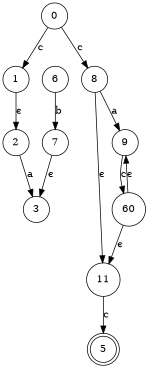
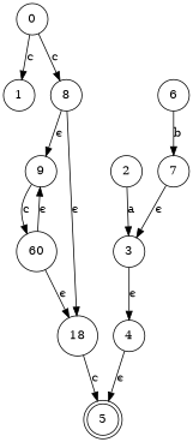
  digraph {
    node [shape=circle]
    n1 [label=0]
    n2 [label=1]
    n3 [label=8]
    n4 [label=2]
    n5 [label=9]
-   n6 [label=11]
+   n6 [label=18]
    n7 [label=3]
    n8 [label=6]
    n9 [label=7]
+   n10 [label=4]
    n11 [label=5 shape=doublecircle]
    n12 [label=60]
    n1 -> n2 [label=c]
    n1 -> n3 [label=c]
-   n2 -> n4 [label="ϵ"]
-   n3 -> n5 [label=a]
+   n3 -> n5 [label="ϵ"]
    n3 -> n6 [label="ϵ"]
    n4 -> n7 [label=a]
    n5 -> n12 [label=c]
    n6 -> n11 [label=c]
+   n7 -> n10 [label="ϵ"]
    n8 -> n9 [label=b]
    n9 -> n7 [label="ϵ"]
+   n10 -> n11 [label="ϵ"]
    n12 -> n5 [label="ϵ"]
    n12 -> n6 [label="ϵ"]
  }
